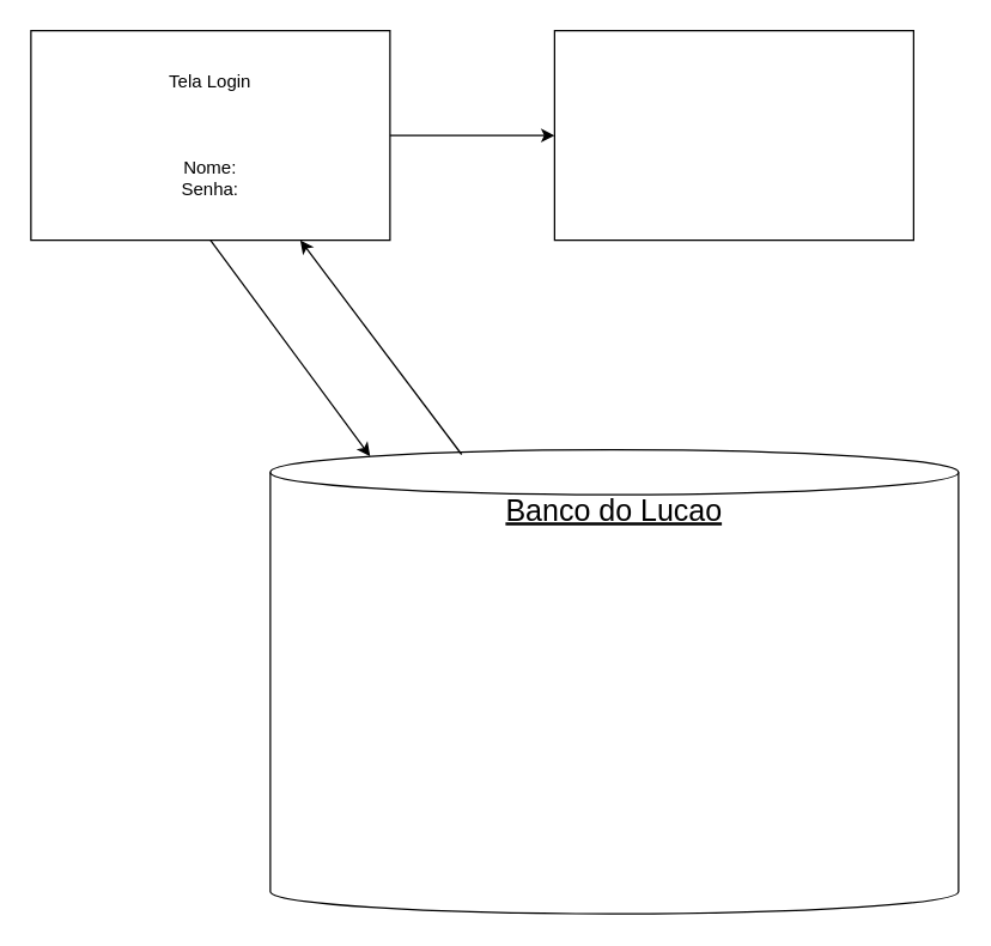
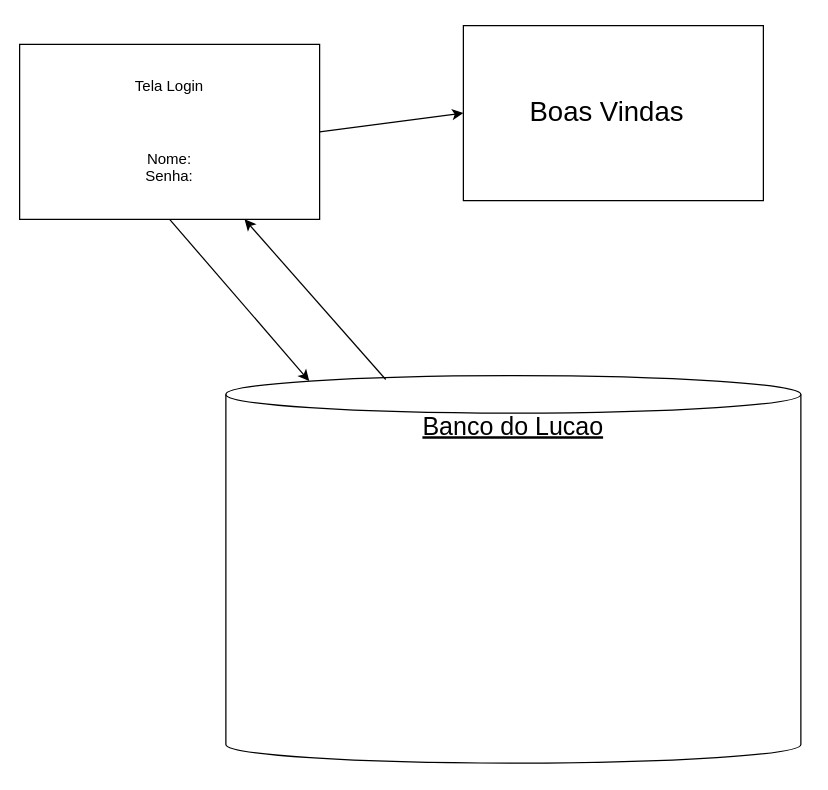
  <mxCell id="0" />
  <mxCell id="1" parent="0" />
- <mxCell id="2" value="Tela Login&lt;br&gt;&lt;br&gt;&lt;br&gt;&lt;br&gt;Nome:&lt;br&gt;Senha:" style="rounded=0;whiteSpace=wrap;html=1;" vertex="1" parent="1"><mxGeometry x="20" y="20" width="240" height="140" as="geometry" /></mxCell>
+ <mxCell id="2" value="Tela Login&lt;br&gt;&lt;br&gt;&lt;br&gt;&lt;br&gt;Nome:&lt;br&gt;Senha:" style="rounded=0;whiteSpace=wrap;html=1;" vertex="1" parent="1"><mxGeometry x="15" y="35" width="240" height="140" as="geometry" /></mxCell>
  <mxCell id="3" value="" style="rounded=0;whiteSpace=wrap;html=1;" vertex="1" parent="1"><mxGeometry x="370" y="20" width="240" height="140" as="geometry" /></mxCell>
  <mxCell id="4" value="" style="endArrow=classic;html=1;exitX=1;exitY=0.5;exitDx=0;exitDy=0;entryX=0;entryY=0.5;entryDx=0;entryDy=0;" edge="1" parent="1" source="2" target="3"><mxGeometry width="50" height="50" relative="1" as="geometry"><mxPoint x="390" y="260" as="sourcePoint" /><mxPoint x="440" y="210" as="targetPoint" /></mxGeometry></mxCell>
  <mxCell id="5" value="" style="shape=cylinder3;whiteSpace=wrap;html=1;boundedLbl=1;backgroundOutline=1;size=15;align=center;" vertex="1" parent="1"><mxGeometry x="180" y="300" width="460" height="310" as="geometry" /></mxCell>
  <mxCell id="6" value="" style="endArrow=classic;html=1;exitX=0.5;exitY=1;exitDx=0;exitDy=0;entryX=0.145;entryY=0;entryDx=0;entryDy=4.35;entryPerimeter=0;" edge="1" parent="1" source="2" target="5"><mxGeometry width="50" height="50" relative="1" as="geometry"><mxPoint x="390" y="220" as="sourcePoint" /><mxPoint x="440" y="170" as="targetPoint" /></mxGeometry></mxCell>
  <mxCell id="7" value="" style="endArrow=classic;html=1;exitX=0.278;exitY=0.01;exitDx=0;exitDy=0;exitPerimeter=0;entryX=0.75;entryY=1;entryDx=0;entryDy=0;" edge="1" parent="1" source="5" target="2"><mxGeometry width="50" height="50" relative="1" as="geometry"><mxPoint x="390" y="220" as="sourcePoint" /><mxPoint x="440" y="170" as="targetPoint" /></mxGeometry></mxCell>
  <mxCell id="8" value="&lt;font style=&quot;font-size: 20px&quot;&gt;&lt;u&gt;Banco do Lucao&lt;/u&gt;&lt;/font&gt;" style="text;html=1;strokeColor=none;fillColor=none;align=center;verticalAlign=middle;whiteSpace=wrap;rounded=0;" vertex="1" parent="1"><mxGeometry x="260" y="310" width="300" height="60" as="geometry" /></mxCell>
+ <mxCell id="9" value="&lt;font style=&quot;font-size: 22px&quot;&gt;Boas Vindas&lt;/font&gt;" style="text;html=1;strokeColor=none;fillColor=none;align=center;verticalAlign=middle;whiteSpace=wrap;rounded=0;" vertex="1" parent="1"><mxGeometry x="415" y="60" width="140" height="60" as="geometry" /></mxCell>
